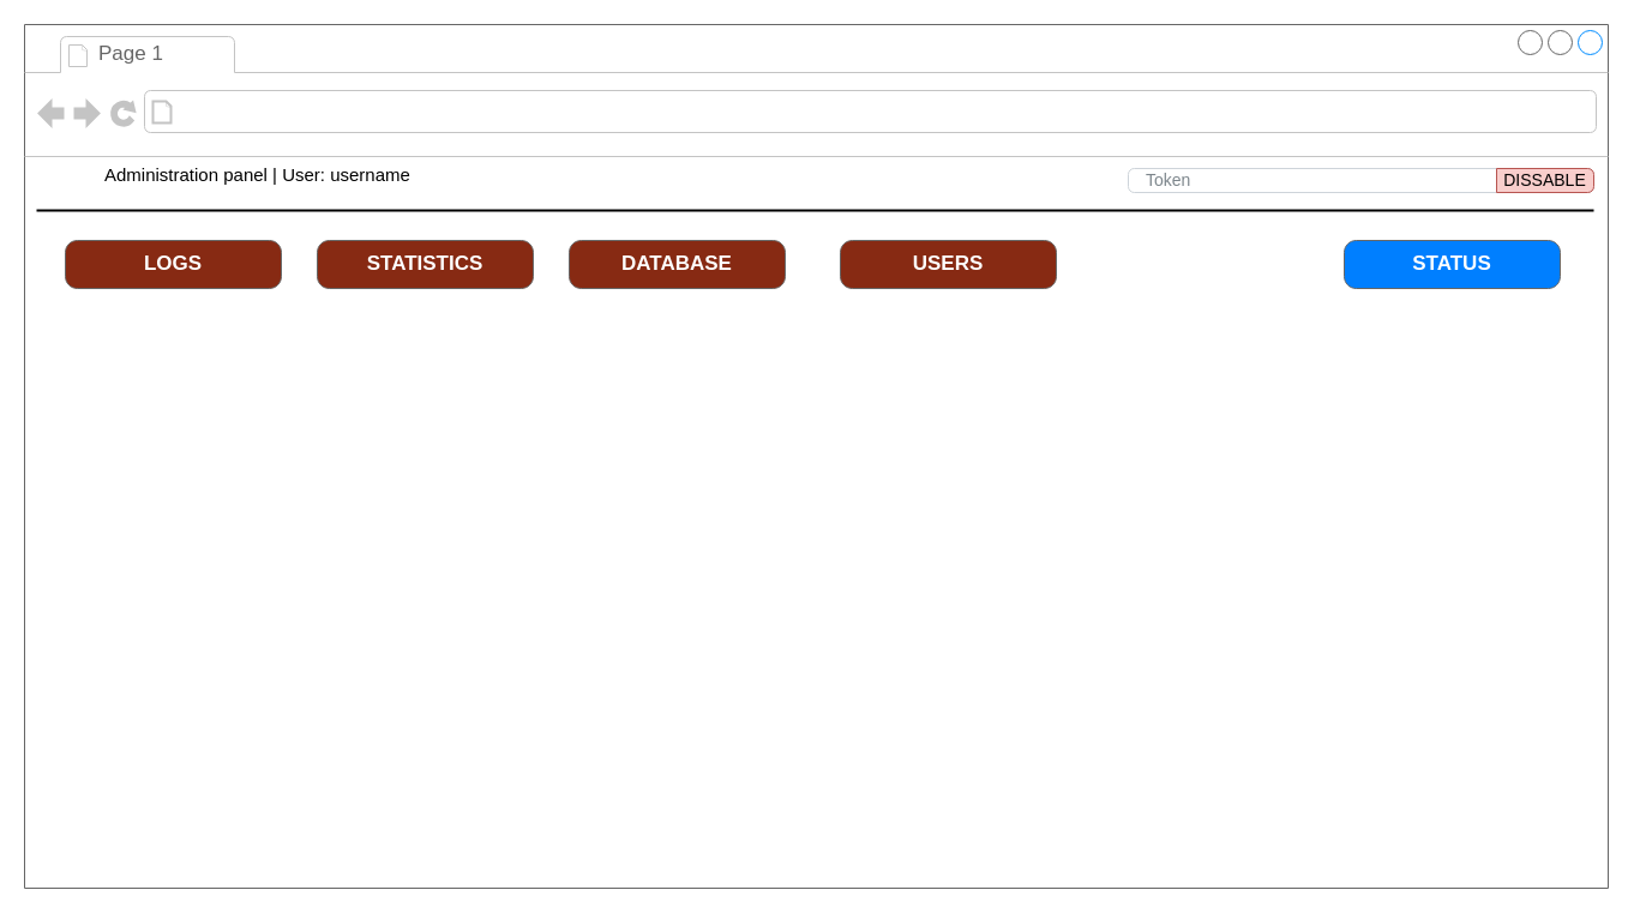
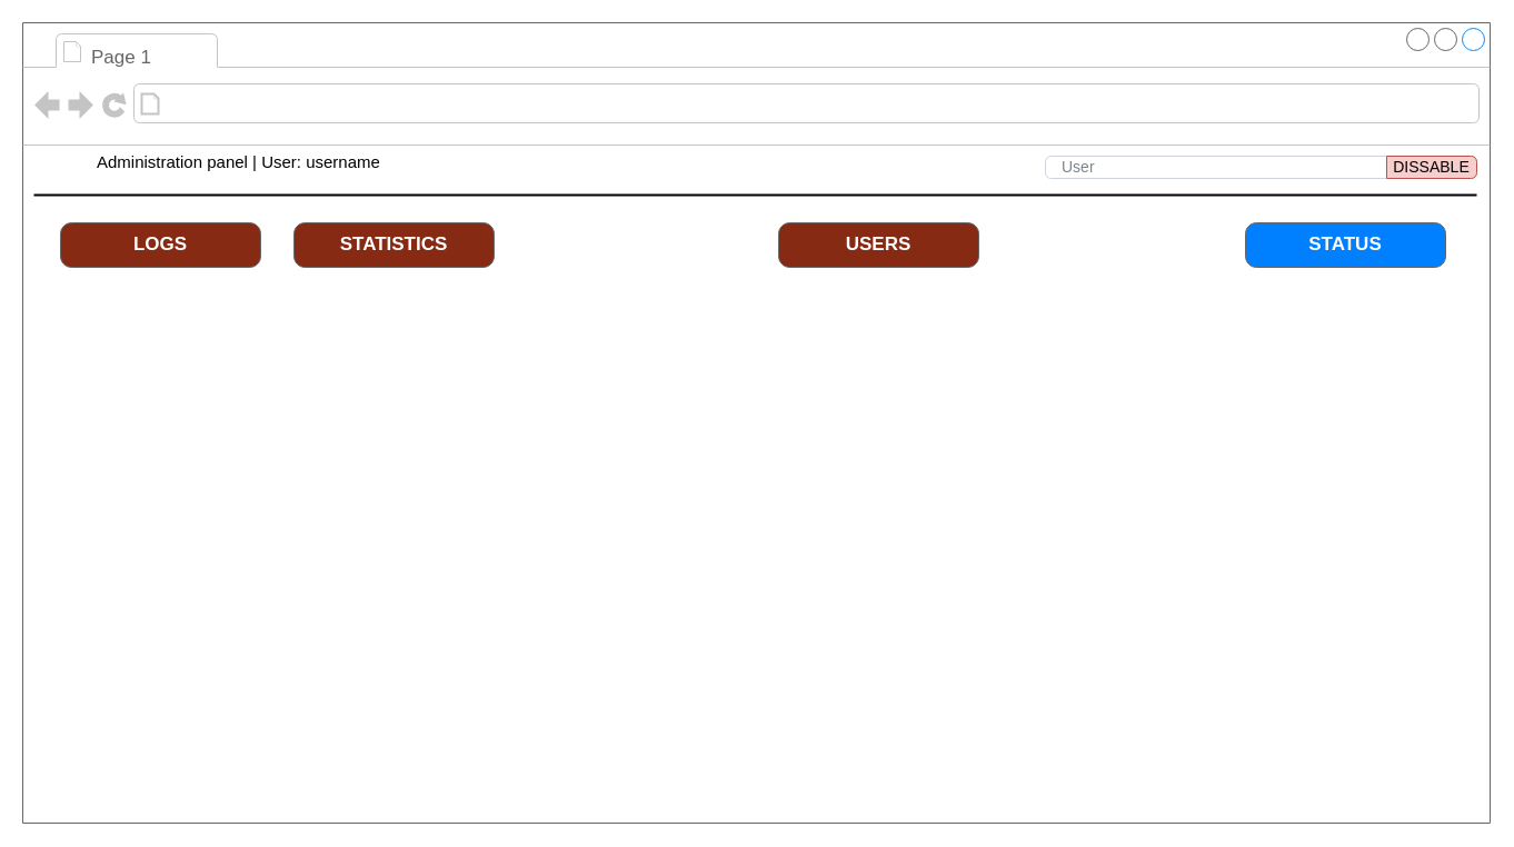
  <mxCell id="0" />
  <mxCell id="1" parent="0" />
  <mxCell id="2" value="" style="strokeWidth=1;shadow=0;dashed=0;align=left;html=1;shape=mxgraph.mockup.containers.browserWindow;rSize=0;strokeColor=#666666;strokeColor2=#008cff;strokeColor3=#c4c4c4;mainText=,;recursiveResize=0;" parent="1" vertex="1"><mxGeometry x="20" y="20" width="1320" height="720" as="geometry" /></mxCell>
- <mxCell id="3" value="Page 1" style="strokeWidth=1;shadow=0;dashed=0;align=center;html=1;shape=mxgraph.mockup.containers.anchor;fontSize=17;fontColor=#666666;align=left;whiteSpace=wrap;" parent="2" vertex="1"><mxGeometry x="60" y="12" width="110" height="26" as="geometry" /></mxCell>
- <mxCell id="4" value="Token" style="html=1;shadow=0;dashed=0;shape=mxgraph.bootstrap.rrect;rSize=5;strokeColor=#CED4DA;html=1;whiteSpace=wrap;fillColor=#FFFFFF;fontColor=#7D868C;align=left;spacingLeft=0;spacing=15;fontSize=14;" parent="2" vertex="1"><mxGeometry x="920" y="120" width="388" height="20" as="geometry" /></mxCell>
+ <mxCell id="3" value="Page 1" style="strokeWidth=1;shadow=0;dashed=0;align=center;html=1;shape=mxgraph.mockup.containers.anchor;fontSize=17;fontColor=#666666;align=left;whiteSpace=wrap;" parent="2" vertex="1"><mxGeometry x="60" y="12" width="85" height="40" as="geometry" /></mxCell>
+ <mxCell id="4" value="User" style="html=1;shadow=0;dashed=0;shape=mxgraph.bootstrap.rrect;rSize=5;strokeColor=#CED4DA;html=1;whiteSpace=wrap;fillColor=#FFFFFF;fontColor=#7D868C;align=left;spacingLeft=0;spacing=15;fontSize=14;" parent="2" vertex="1"><mxGeometry x="920" y="120" width="388" height="20" as="geometry" /></mxCell>
  <mxCell id="5" value="DISSABLE" style="html=1;shadow=0;dashed=0;shape=mxgraph.bootstrap.rightButton;strokeColor=#b85450;fillColor=#f8cecc;rSize=5;perimeter=none;whiteSpace=wrap;resizeHeight=1;fontSize=14;labelBackgroundColor=none;" parent="4" vertex="1"><mxGeometry x="1" width="81" height="20" relative="1" as="geometry"><mxPoint x="-81" as="offset" /></mxGeometry></mxCell>
  <mxCell id="6" value="" style="line;strokeWidth=2;html=1;textOpacity=20;" parent="2" vertex="1"><mxGeometry x="10" y="150" width="1298" height="10" as="geometry" /></mxCell>
  <mxCell id="7" value="&lt;font style=&quot;font-size: 15px;&quot;&gt;Administration panel | User: username&lt;/font&gt;" style="text;html=1;align=left;verticalAlign=middle;whiteSpace=wrap;rounded=0;" parent="2" vertex="1"><mxGeometry x="65" y="110" width="320" height="30" as="geometry" /></mxCell>
  <mxCell id="8" value="" style="group" parent="2" vertex="1" connectable="0"><mxGeometry x="34" y="180" width="1230" height="40" as="geometry" /></mxCell>
  <mxCell id="9" value="LOGS" style="strokeWidth=1;shadow=0;dashed=0;align=center;html=1;shape=mxgraph.mockup.buttons.button;strokeColor=#666666;fontColor=#ffffff;mainText=;buttonStyle=round;fontSize=17;fontStyle=1;fillColor=#872A13;whiteSpace=wrap;" parent="8" vertex="1"><mxGeometry width="180" height="40" as="geometry" /></mxCell>
  <mxCell id="10" value="STATISTICS" style="strokeWidth=1;shadow=0;dashed=0;align=center;html=1;shape=mxgraph.mockup.buttons.button;strokeColor=#666666;fontColor=#ffffff;mainText=;buttonStyle=round;fontSize=17;fontStyle=1;fillColor=#872A13;whiteSpace=wrap;" parent="8" vertex="1"><mxGeometry x="210" width="180" height="40" as="geometry" /></mxCell>
- <mxCell id="11" value="DATABASE" style="strokeWidth=1;shadow=0;dashed=0;align=center;html=1;shape=mxgraph.mockup.buttons.button;strokeColor=#666666;fontColor=#ffffff;mainText=;buttonStyle=round;fontSize=17;fontStyle=1;fillColor=#872A13;whiteSpace=wrap;" parent="8" vertex="1"><mxGeometry x="420" width="180" height="40" as="geometry" /></mxCell>
  <mxCell id="12" value="USERS" style="strokeWidth=1;shadow=0;dashed=0;align=center;html=1;shape=mxgraph.mockup.buttons.button;strokeColor=#666666;fontColor=#ffffff;mainText=;buttonStyle=round;fontSize=17;fontStyle=1;fillColor=#872A13;whiteSpace=wrap;" parent="8" vertex="1"><mxGeometry x="646" width="180" height="40" as="geometry" /></mxCell>
  <mxCell id="13" value="STATUS" style="strokeWidth=1;shadow=0;dashed=0;align=center;html=1;shape=mxgraph.mockup.buttons.button;strokeColor=#666666;fontColor=#ffffff;mainText=;buttonStyle=round;fontSize=17;fontStyle=1;fillColor=#007FFF;whiteSpace=wrap;" parent="8" vertex="1"><mxGeometry x="1066" width="180" height="40" as="geometry" /></mxCell>
